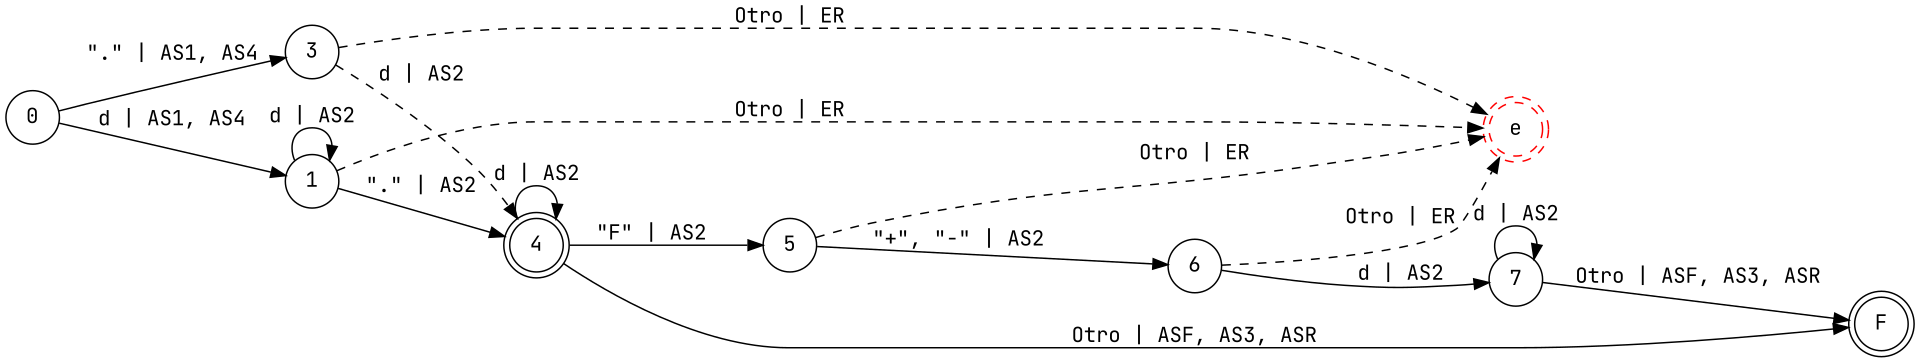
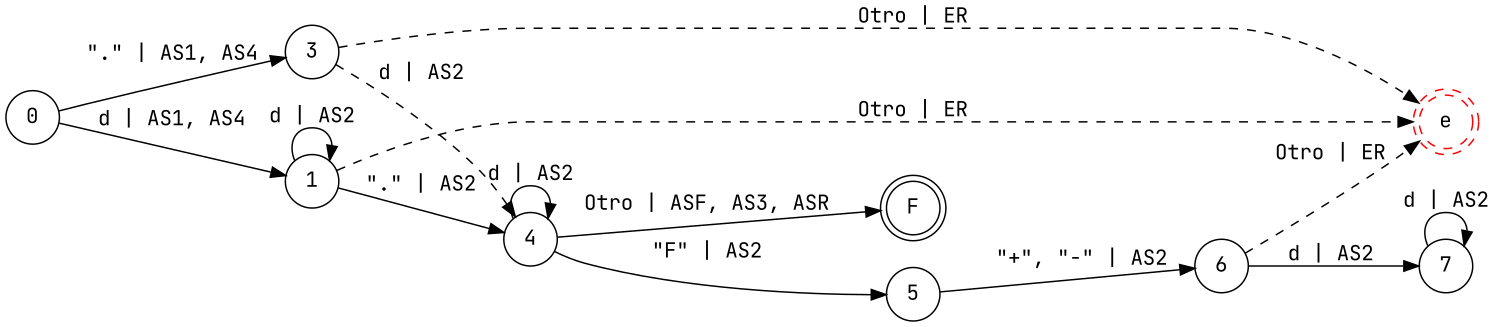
  digraph {
    fontname="JetBrains Mono"
    rankdir=LR
    node [fontname="JetBrains Mono" shape=circle]
    edge [fontname="JetBrains Mono"]
    F [shape=doublecircle]
    e [color=red shape=doublecircle style=dashed]
    0
    1
    3
-   4 [shape=doublecircle]
+   4
    5
    6
    7
    0 -> 1 [label="d | AS1, AS4"]
    0 -> 3 [label="\".\" | AS1, AS4"]
    1 -> e [label="Otro | ER" style=dashed]
    1 -> 1 [label="d | AS2"]
    1 -> 4 [label="\".\" | AS2"]
    3 -> e [label="Otro | ER" style=dashed]
    3 -> 4 [label="d | AS2" style=dashed]
    4 -> F [label="Otro | ASF, AS3, ASR"]
    4 -> 4 [label="d | AS2"]
    4 -> 5 [label="\"F\" | AS2"]
-   5 -> e [label="Otro | ER" style=dashed]
    5 -> 6 [label="\"+\", \"-\" | AS2"]
    6 -> e [label="Otro | ER" style=dashed]
    6 -> 7 [label="d | AS2"]
-   7 -> F [label="Otro | ASF, AS3, ASR"]
    7 -> 7 [label="d | AS2"]
  }
